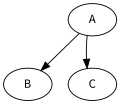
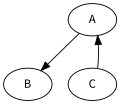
  digraph {
    fontname="Source Code Pro"
    node [fontname="Source Code Pro"]
    edge [fontname="Source Code Pro"]
    A
    B
    C
    A -> B
-   A -> C
+   C -> A
  }
